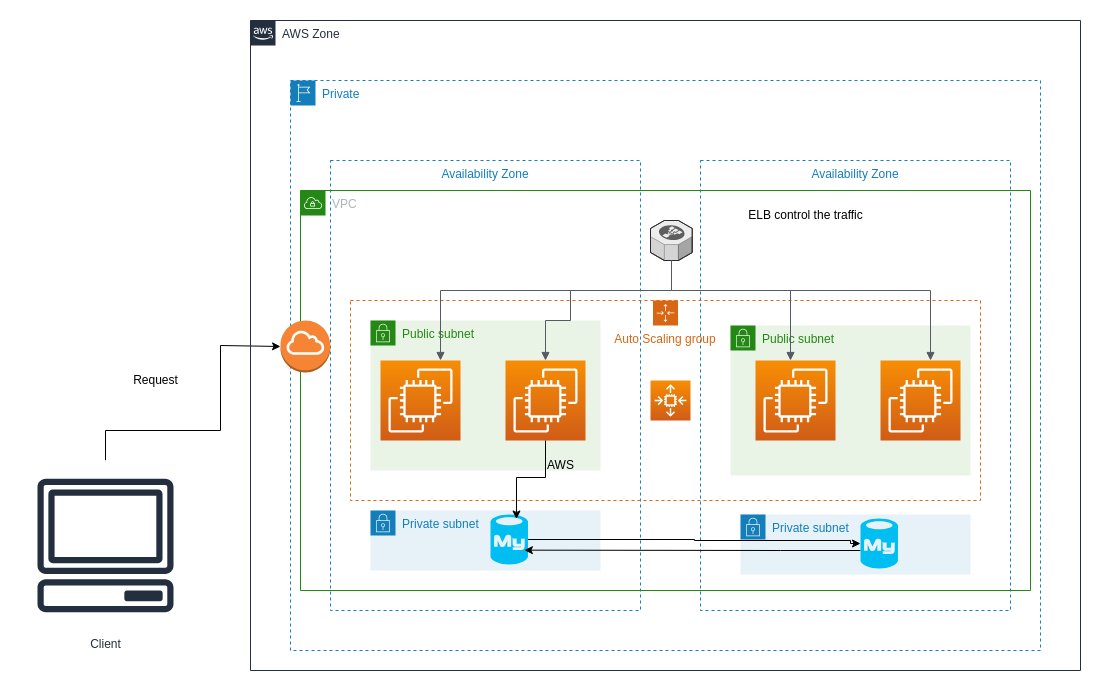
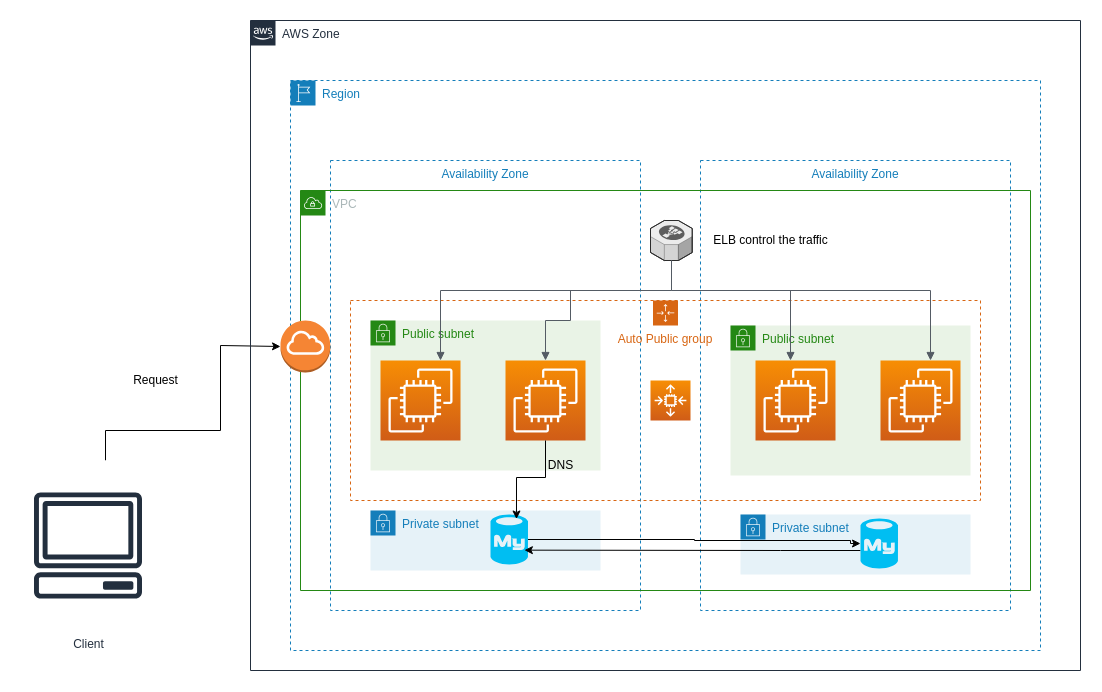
  <mxCell id="0" />
  <mxCell id="1" parent="0" />
  <mxCell id="2" style="edgeStyle=orthogonalEdgeStyle;rounded=0;orthogonalLoop=1;jettySize=auto;html=1;entryX=0;entryY=0.5;entryDx=0;entryDy=0;entryPerimeter=0;" edge="1" parent="1" source="3" target="33"><mxGeometry relative="1" as="geometry"><Array as="points"><mxPoint x="105" y="430" /><mxPoint x="220" y="430" /><mxPoint x="220" y="345" /></Array></mxGeometry></mxCell>
- <mxCell id="3" value="Client" style="sketch=0;outlineConnect=0;fontColor=#232F3E;gradientColor=none;strokeColor=#232F3E;fillColor=#ffffff;dashed=0;verticalLabelPosition=bottom;verticalAlign=top;align=center;html=1;fontSize=12;fontStyle=0;aspect=fixed;shape=mxgraph.aws4.resourceIcon;resIcon=mxgraph.aws4.client;" vertex="1" parent="1"><mxGeometry x="20" y="460" width="170" height="170" as="geometry" /></mxCell>
+ <mxCell id="3" value="Client" style="sketch=0;outlineConnect=0;fontColor=#232F3E;gradientColor=none;strokeColor=#232F3E;fillColor=#ffffff;dashed=0;verticalLabelPosition=bottom;verticalAlign=top;align=center;html=1;fontSize=12;fontStyle=0;aspect=fixed;shape=mxgraph.aws4.resourceIcon;resIcon=mxgraph.aws4.client;" vertex="1" parent="1"><mxGeometry x="20" y="460" width="135" height="170" as="geometry" /></mxCell>
  <mxCell id="4" value="AWS Zone" style="points=[[0,0],[0.25,0],[0.5,0],[0.75,0],[1,0],[1,0.25],[1,0.5],[1,0.75],[1,1],[0.75,1],[0.5,1],[0.25,1],[0,1],[0,0.75],[0,0.5],[0,0.25]];outlineConnect=0;gradientColor=none;html=1;whiteSpace=wrap;fontSize=12;fontStyle=0;container=0;pointerEvents=0;collapsible=0;recursiveResize=0;shape=mxgraph.aws4.group;grIcon=mxgraph.aws4.group_aws_cloud_alt;strokeColor=#232F3E;fillColor=none;verticalAlign=top;align=left;spacingLeft=30;fontColor=#232F3E;dashed=0;" vertex="1" parent="1"><mxGeometry x="250" y="20" width="830" height="650" as="geometry" /></mxCell>
- <mxCell id="5" value="Private" style="points=[[0,0],[0.25,0],[0.5,0],[0.75,0],[1,0],[1,0.25],[1,0.5],[1,0.75],[1,1],[0.75,1],[0.5,1],[0.25,1],[0,1],[0,0.75],[0,0.5],[0,0.25]];outlineConnect=0;gradientColor=none;html=1;whiteSpace=wrap;fontSize=12;fontStyle=0;container=0;pointerEvents=0;collapsible=0;recursiveResize=0;shape=mxgraph.aws4.group;grIcon=mxgraph.aws4.group_region;strokeColor=#147EBA;fillColor=none;verticalAlign=top;align=left;spacingLeft=30;fontColor=#147EBA;dashed=1;" vertex="1" parent="1"><mxGeometry x="290" y="80" width="750" height="570" as="geometry" /></mxCell>
+ <mxCell id="5" value="Region" style="points=[[0,0],[0.25,0],[0.5,0],[0.75,0],[1,0],[1,0.25],[1,0.5],[1,0.75],[1,1],[0.75,1],[0.5,1],[0.25,1],[0,1],[0,0.75],[0,0.5],[0,0.25]];outlineConnect=0;gradientColor=none;html=1;whiteSpace=wrap;fontSize=12;fontStyle=0;container=0;pointerEvents=0;collapsible=0;recursiveResize=0;shape=mxgraph.aws4.group;grIcon=mxgraph.aws4.group_region;strokeColor=#147EBA;fillColor=none;verticalAlign=top;align=left;spacingLeft=30;fontColor=#147EBA;dashed=1;" vertex="1" parent="1"><mxGeometry x="290" y="80" width="750" height="570" as="geometry" /></mxCell>
  <mxCell id="6" value="Availability Zone" style="fillColor=none;strokeColor=#147EBA;dashed=1;verticalAlign=top;fontStyle=0;fontColor=#147EBA;container=0;" vertex="1" parent="1"><mxGeometry x="330" y="160" width="310" height="450" as="geometry" /></mxCell>
  <mxCell id="7" value="Availability Zone" style="fillColor=none;strokeColor=#147EBA;dashed=1;verticalAlign=top;fontStyle=0;fontColor=#147EBA;container=0;" vertex="1" parent="1"><mxGeometry x="700" y="160" width="310" height="450" as="geometry" /></mxCell>
  <mxCell id="8" value="VPC" style="points=[[0,0],[0.25,0],[0.5,0],[0.75,0],[1,0],[1,0.25],[1,0.5],[1,0.75],[1,1],[0.75,1],[0.5,1],[0.25,1],[0,1],[0,0.75],[0,0.5],[0,0.25]];outlineConnect=0;gradientColor=none;html=1;whiteSpace=wrap;fontSize=12;fontStyle=0;container=0;pointerEvents=0;collapsible=0;recursiveResize=0;shape=mxgraph.aws4.group;grIcon=mxgraph.aws4.group_vpc;strokeColor=#248814;fillColor=none;verticalAlign=top;align=left;spacingLeft=30;fontColor=#AAB7B8;dashed=0;" vertex="1" parent="1"><mxGeometry x="300" y="190" width="730" height="400" as="geometry" /></mxCell>
  <mxCell id="9" value="" style="verticalLabelPosition=bottom;html=1;verticalAlign=top;strokeWidth=1;align=center;outlineConnect=0;dashed=0;outlineConnect=0;shape=mxgraph.aws3d.elasticLoadBalancing;fillColor=#ECECEC;strokeColor=#5E5E5E;aspect=fixed;container=0;" vertex="1" parent="1"><mxGeometry x="650" y="220" width="41.74" height="40" as="geometry" /></mxCell>
  <mxCell id="10" value="" style="group" vertex="1" connectable="0" parent="1"><mxGeometry x="350" y="300" width="630" height="200" as="geometry" /></mxCell>
  <mxCell id="11" value="Public subnet" style="points=[[0,0],[0.25,0],[0.5,0],[0.75,0],[1,0],[1,0.25],[1,0.5],[1,0.75],[1,1],[0.75,1],[0.5,1],[0.25,1],[0,1],[0,0.75],[0,0.5],[0,0.25]];outlineConnect=0;gradientColor=none;html=1;whiteSpace=wrap;fontSize=12;fontStyle=0;container=1;pointerEvents=0;collapsible=0;recursiveResize=0;shape=mxgraph.aws4.group;grIcon=mxgraph.aws4.group_security_group;grStroke=0;strokeColor=#248814;fillColor=#E9F3E6;verticalAlign=top;align=left;spacingLeft=30;fontColor=#248814;dashed=0;" vertex="1" parent="10"><mxGeometry x="380" y="25" width="240" height="150" as="geometry" /></mxCell>
  <mxCell id="12" value="Public subnet" style="points=[[0,0],[0.25,0],[0.5,0],[0.75,0],[1,0],[1,0.25],[1,0.5],[1,0.75],[1,1],[0.75,1],[0.5,1],[0.25,1],[0,1],[0,0.75],[0,0.5],[0,0.25]];outlineConnect=0;gradientColor=none;html=1;whiteSpace=wrap;fontSize=12;fontStyle=0;container=1;pointerEvents=0;collapsible=0;recursiveResize=0;shape=mxgraph.aws4.group;grIcon=mxgraph.aws4.group_security_group;grStroke=0;strokeColor=#248814;fillColor=#E9F3E6;verticalAlign=top;align=left;spacingLeft=30;fontColor=#248814;dashed=0;" vertex="1" parent="10"><mxGeometry x="20" y="20" width="230" height="150" as="geometry" /></mxCell>
  <mxCell id="13" value="" style="sketch=0;points=[[0,0,0],[0.25,0,0],[0.5,0,0],[0.75,0,0],[1,0,0],[0,1,0],[0.25,1,0],[0.5,1,0],[0.75,1,0],[1,1,0],[0,0.25,0],[0,0.5,0],[0,0.75,0],[1,0.25,0],[1,0.5,0],[1,0.75,0]];outlineConnect=0;fontColor=#232F3E;gradientColor=#F78E04;gradientDirection=north;fillColor=#D05C17;strokeColor=#ffffff;dashed=0;verticalLabelPosition=bottom;verticalAlign=top;align=center;html=1;fontSize=12;fontStyle=0;aspect=fixed;shape=mxgraph.aws4.resourceIcon;resIcon=mxgraph.aws4.ec2;container=0;" vertex="1" parent="10"><mxGeometry x="155" y="60" width="80" height="80" as="geometry" /></mxCell>
  <mxCell id="14" value="" style="sketch=0;points=[[0,0,0],[0.25,0,0],[0.5,0,0],[0.75,0,0],[1,0,0],[0,1,0],[0.25,1,0],[0.5,1,0],[0.75,1,0],[1,1,0],[0,0.25,0],[0,0.5,0],[0,0.75,0],[1,0.25,0],[1,0.5,0],[1,0.75,0]];outlineConnect=0;fontColor=#232F3E;gradientColor=#F78E04;gradientDirection=north;fillColor=#D05C17;strokeColor=#ffffff;dashed=0;verticalLabelPosition=bottom;verticalAlign=top;align=center;html=1;fontSize=12;fontStyle=0;aspect=fixed;shape=mxgraph.aws4.resourceIcon;resIcon=mxgraph.aws4.ec2;container=0;" vertex="1" parent="10"><mxGeometry x="405" y="60" width="80" height="80" as="geometry" /></mxCell>
  <mxCell id="15" value="" style="sketch=0;points=[[0,0,0],[0.25,0,0],[0.5,0,0],[0.75,0,0],[1,0,0],[0,1,0],[0.25,1,0],[0.5,1,0],[0.75,1,0],[1,1,0],[0,0.25,0],[0,0.5,0],[0,0.75,0],[1,0.25,0],[1,0.5,0],[1,0.75,0]];outlineConnect=0;fontColor=#232F3E;gradientColor=#F78E04;gradientDirection=north;fillColor=#D05C17;strokeColor=#ffffff;dashed=0;verticalLabelPosition=bottom;verticalAlign=top;align=center;html=1;fontSize=12;fontStyle=0;aspect=fixed;shape=mxgraph.aws4.resourceIcon;resIcon=mxgraph.aws4.ec2;container=0;" vertex="1" parent="10"><mxGeometry x="530" y="60" width="80" height="80" as="geometry" /></mxCell>
  <mxCell id="16" value="" style="sketch=0;points=[[0,0,0],[0.25,0,0],[0.5,0,0],[0.75,0,0],[1,0,0],[0,1,0],[0.25,1,0],[0.5,1,0],[0.75,1,0],[1,1,0],[0,0.25,0],[0,0.5,0],[0,0.75,0],[1,0.25,0],[1,0.5,0],[1,0.75,0]];outlineConnect=0;fontColor=#232F3E;gradientColor=#F78E04;gradientDirection=north;fillColor=#D05C17;strokeColor=#ffffff;dashed=0;verticalLabelPosition=bottom;verticalAlign=top;align=center;html=1;fontSize=12;fontStyle=0;aspect=fixed;shape=mxgraph.aws4.resourceIcon;resIcon=mxgraph.aws4.ec2;container=0;" vertex="1" parent="10"><mxGeometry x="30" y="60" width="80" height="80" as="geometry" /></mxCell>
- <mxCell id="17" value="Auto Scaling group" style="points=[[0,0],[0.25,0],[0.5,0],[0.75,0],[1,0],[1,0.25],[1,0.5],[1,0.75],[1,1],[0.75,1],[0.5,1],[0.25,1],[0,1],[0,0.75],[0,0.5],[0,0.25]];outlineConnect=0;gradientColor=none;html=1;whiteSpace=wrap;fontSize=12;fontStyle=0;container=0;pointerEvents=0;collapsible=0;recursiveResize=0;shape=mxgraph.aws4.groupCenter;grIcon=mxgraph.aws4.group_auto_scaling_group;grStroke=1;strokeColor=#D86613;fillColor=none;verticalAlign=top;align=center;fontColor=#D86613;dashed=1;spacingTop=25;" vertex="1" parent="10"><mxGeometry width="630" height="200" as="geometry" /></mxCell>
+ <mxCell id="17" value="Auto Public group" style="points=[[0,0],[0.25,0],[0.5,0],[0.75,0],[1,0],[1,0.25],[1,0.5],[1,0.75],[1,1],[0.75,1],[0.5,1],[0.25,1],[0,1],[0,0.75],[0,0.5],[0,0.25]];outlineConnect=0;gradientColor=none;html=1;whiteSpace=wrap;fontSize=12;fontStyle=0;container=0;pointerEvents=0;collapsible=0;recursiveResize=0;shape=mxgraph.aws4.groupCenter;grIcon=mxgraph.aws4.group_auto_scaling_group;grStroke=1;strokeColor=#D86613;fillColor=none;verticalAlign=top;align=center;fontColor=#D86613;dashed=1;spacingTop=25;" vertex="1" parent="10"><mxGeometry width="630" height="200" as="geometry" /></mxCell>
  <mxCell id="18" value="" style="sketch=0;points=[[0,0,0],[0.25,0,0],[0.5,0,0],[0.75,0,0],[1,0,0],[0,1,0],[0.25,1,0],[0.5,1,0],[0.75,1,0],[1,1,0],[0,0.25,0],[0,0.5,0],[0,0.75,0],[1,0.25,0],[1,0.5,0],[1,0.75,0]];outlineConnect=0;fontColor=#232F3E;gradientColor=#F78E04;gradientDirection=north;fillColor=#D05C17;strokeColor=#ffffff;dashed=0;verticalLabelPosition=bottom;verticalAlign=top;align=center;html=1;fontSize=12;fontStyle=0;aspect=fixed;shape=mxgraph.aws4.resourceIcon;resIcon=mxgraph.aws4.auto_scaling2;container=0;" vertex="1" parent="10"><mxGeometry x="300" y="80" width="40" height="40" as="geometry" /></mxCell>
- <mxCell id="19" value="AWS" style="text;html=1;resizable=0;autosize=1;align=center;verticalAlign=middle;points=[];fillColor=none;strokeColor=none;rounded=0;" vertex="1" parent="10"><mxGeometry x="185" y="150" width="50" height="30" as="geometry" /></mxCell>
+ <mxCell id="19" value="DNS" style="text;html=1;resizable=0;autosize=1;align=center;verticalAlign=middle;points=[];fillColor=none;strokeColor=none;rounded=0;" vertex="1" parent="10"><mxGeometry x="185" y="150" width="50" height="30" as="geometry" /></mxCell>
  <mxCell id="20" value="" style="edgeStyle=orthogonalEdgeStyle;html=1;endArrow=none;elbow=vertical;startArrow=block;startFill=1;strokeColor=#545B64;rounded=0;exitX=0.75;exitY=0;exitDx=0;exitDy=0;exitPerimeter=0;" edge="1" parent="1" source="16" target="9"><mxGeometry width="100" relative="1" as="geometry"><mxPoint x="460" y="260" as="sourcePoint" /><mxPoint x="560" y="260" as="targetPoint" /><Array as="points"><mxPoint x="440" y="290" /><mxPoint x="671" y="290" /></Array></mxGeometry></mxCell>
  <mxCell id="21" value="" style="edgeStyle=orthogonalEdgeStyle;html=1;endArrow=none;elbow=vertical;startArrow=block;startFill=1;strokeColor=#545B64;rounded=0;" edge="1" parent="1" source="14"><mxGeometry width="100" relative="1" as="geometry"><mxPoint x="564" y="360" as="sourcePoint" /><mxPoint x="790" y="290" as="targetPoint" /><Array as="points"><mxPoint x="790" y="290" /></Array></mxGeometry></mxCell>
  <mxCell id="22" value="" style="edgeStyle=orthogonalEdgeStyle;html=1;endArrow=none;elbow=vertical;startArrow=block;startFill=1;strokeColor=#545B64;rounded=0;" edge="1" parent="1" source="15" target="9"><mxGeometry width="100" relative="1" as="geometry"><mxPoint x="920" y="370" as="sourcePoint" /><mxPoint x="671" y="260" as="targetPoint" /><Array as="points"><mxPoint x="930" y="290" /><mxPoint x="671" y="290" /></Array></mxGeometry></mxCell>
  <mxCell id="23" value="" style="edgeStyle=orthogonalEdgeStyle;html=1;endArrow=none;elbow=vertical;startArrow=block;startFill=1;strokeColor=#545B64;rounded=0;" edge="1" parent="1" source="13"><mxGeometry width="100" relative="1" as="geometry"><mxPoint x="545" y="360" as="sourcePoint" /><mxPoint x="570" y="290" as="targetPoint" /><Array as="points"><mxPoint x="545" y="320" /><mxPoint x="570" y="320" /></Array></mxGeometry></mxCell>
  <mxCell id="24" value="Private subnet" style="points=[[0,0],[0.25,0],[0.5,0],[0.75,0],[1,0],[1,0.25],[1,0.5],[1,0.75],[1,1],[0.75,1],[0.5,1],[0.25,1],[0,1],[0,0.75],[0,0.5],[0,0.25]];outlineConnect=0;gradientColor=none;html=1;whiteSpace=wrap;fontSize=12;fontStyle=0;container=1;pointerEvents=0;collapsible=0;recursiveResize=0;shape=mxgraph.aws4.group;grIcon=mxgraph.aws4.group_security_group;grStroke=0;strokeColor=#147EBA;fillColor=#E6F2F8;verticalAlign=top;align=left;spacingLeft=30;fontColor=#147EBA;dashed=0;" vertex="1" parent="1"><mxGeometry x="370" y="510" width="230" height="60" as="geometry" /></mxCell>
  <mxCell id="25" value="" style="verticalLabelPosition=bottom;html=1;verticalAlign=top;align=center;strokeColor=none;fillColor=#00BEF2;shape=mxgraph.azure.mysql_database;" vertex="1" parent="1"><mxGeometry x="490" y="514" width="37.5" height="50" as="geometry" /></mxCell>
  <mxCell id="26" value="Private subnet" style="points=[[0,0],[0.25,0],[0.5,0],[0.75,0],[1,0],[1,0.25],[1,0.5],[1,0.75],[1,1],[0.75,1],[0.5,1],[0.25,1],[0,1],[0,0.75],[0,0.5],[0,0.25]];outlineConnect=0;gradientColor=none;html=1;whiteSpace=wrap;fontSize=12;fontStyle=0;container=1;pointerEvents=0;collapsible=0;recursiveResize=0;shape=mxgraph.aws4.group;grIcon=mxgraph.aws4.group_security_group;grStroke=0;strokeColor=#147EBA;fillColor=#E6F2F8;verticalAlign=top;align=left;spacingLeft=30;fontColor=#147EBA;dashed=0;" vertex="1" parent="1"><mxGeometry x="740" y="514" width="230" height="60" as="geometry" /></mxCell>
  <mxCell id="27" style="edgeStyle=orthogonalEdgeStyle;rounded=0;orthogonalLoop=1;jettySize=auto;html=1;entryX=0.904;entryY=0.713;entryDx=0;entryDy=0;entryPerimeter=0;" edge="1" parent="1" source="28" target="25"><mxGeometry relative="1" as="geometry"><Array as="points"><mxPoint x="780" y="550" /><mxPoint x="780" y="550" /></Array></mxGeometry></mxCell>
  <mxCell id="28" value="" style="verticalLabelPosition=bottom;html=1;verticalAlign=top;align=center;strokeColor=none;fillColor=#00BEF2;shape=mxgraph.azure.mysql_database;" vertex="1" parent="1"><mxGeometry x="860" y="518" width="37.5" height="50" as="geometry" /></mxCell>
  <mxCell id="29" style="edgeStyle=orthogonalEdgeStyle;rounded=0;orthogonalLoop=1;jettySize=auto;html=1;entryX=0;entryY=0.5;entryDx=0;entryDy=0;entryPerimeter=0;" edge="1" parent="1" source="25" target="28"><mxGeometry relative="1" as="geometry"><Array as="points"><mxPoint x="694" y="539" /><mxPoint x="694" y="540" /><mxPoint x="850" y="540" /><mxPoint x="850" y="543" /></Array></mxGeometry></mxCell>
- <mxCell id="30" value="ELB control the traffic" style="text;html=1;resizable=0;autosize=1;align=center;verticalAlign=middle;points=[];fillColor=none;strokeColor=none;rounded=0;" vertex="1" parent="1"><mxGeometry x="735" y="200" width="140" height="30" as="geometry" /></mxCell>
+ <mxCell id="30" value="ELB control the traffic" style="text;html=1;resizable=0;autosize=1;align=center;verticalAlign=middle;points=[];fillColor=none;strokeColor=none;rounded=0;" vertex="1" parent="1"><mxGeometry x="700" y="225" width="140" height="30" as="geometry" /></mxCell>
  <mxCell id="31" style="edgeStyle=orthogonalEdgeStyle;rounded=0;orthogonalLoop=1;jettySize=auto;html=1;entryX=0.693;entryY=0.09;entryDx=0;entryDy=0;entryPerimeter=0;" edge="1" parent="1" source="13" target="25"><mxGeometry relative="1" as="geometry" /></mxCell>
  <mxCell id="32" value="Request" style="text;html=1;resizable=0;autosize=1;align=center;verticalAlign=middle;points=[];fillColor=none;strokeColor=none;rounded=0;" vertex="1" parent="1"><mxGeometry x="120" y="365" width="70" height="30" as="geometry" /></mxCell>
  <mxCell id="33" value="" style="outlineConnect=0;dashed=0;verticalLabelPosition=bottom;verticalAlign=top;align=center;html=1;shape=mxgraph.aws3.internet_gateway;fillColor=#F58534;gradientColor=none;" vertex="1" parent="1"><mxGeometry x="280" y="320" width="49.83" height="52" as="geometry" /></mxCell>
